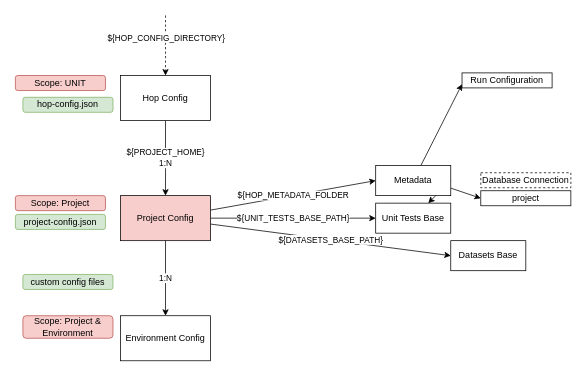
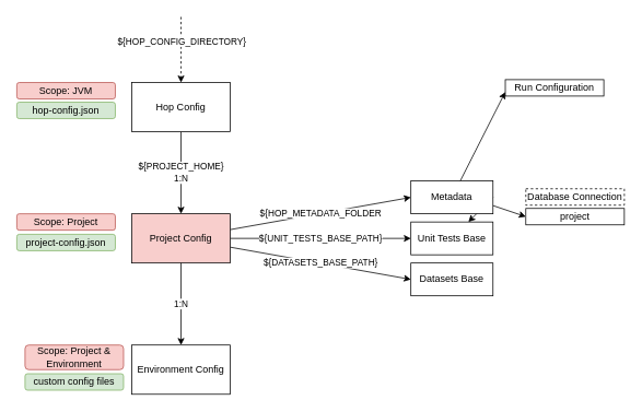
  <mxCell id="0" />
  <mxCell id="1" parent="0" />
  <mxCell id="2" value="${HOP_METADATA_FOLDER" style="rounded=0;orthogonalLoop=1;jettySize=auto;html=1;entryX=0;entryY=0.5;entryDx=0;entryDy=0;" edge="1" parent="1" source="5" target="16"><mxGeometry relative="1" as="geometry" /></mxCell>
  <mxCell id="3" value="${DATASETS_BASE_PATH}" style="edgeStyle=none;rounded=0;orthogonalLoop=1;jettySize=auto;html=1;entryX=0;entryY=0.5;entryDx=0;entryDy=0;" edge="1" parent="1" source="5" target="18"><mxGeometry relative="1" as="geometry" /></mxCell>
  <mxCell id="4" value="${UNIT_TESTS_BASE_PATH}" style="edgeStyle=none;rounded=0;orthogonalLoop=1;jettySize=auto;html=1;entryX=0;entryY=0.5;entryDx=0;entryDy=0;" edge="1" parent="1" source="5" target="17"><mxGeometry relative="1" as="geometry" /></mxCell>
  <mxCell id="5" value="Project Config" style="rounded=0;whiteSpace=wrap;html=1;fillColor=#f8cecc;" vertex="1" parent="1"><mxGeometry x="160" y="260" width="120" height="60" as="geometry" /></mxCell>
  <mxCell id="6" value="${PROJECT_HOME}&lt;br&gt;1:N" style="endArrow=classic;html=1;entryX=0.5;entryY=0;entryDx=0;entryDy=0;" edge="1" parent="1" target="5"><mxGeometry width="50" height="50" relative="1" as="geometry"><mxPoint x="220" y="160" as="sourcePoint" /><mxPoint x="30" y="250" as="targetPoint" /></mxGeometry></mxCell>
  <mxCell id="7" value="1:N" style="rounded=0;orthogonalLoop=1;jettySize=auto;html=1;exitX=0.5;exitY=1;exitDx=0;exitDy=0;" edge="1" parent="1" source="5" target="21"><mxGeometry relative="1" as="geometry" /></mxCell>
  <mxCell id="8" value="Hop Config" style="rounded=0;whiteSpace=wrap;html=1;" vertex="1" parent="1"><mxGeometry x="160" y="100" width="120" height="60" as="geometry" /></mxCell>
  <mxCell id="9" value="" style="endArrow=classic;html=1;entryX=0.5;entryY=0;entryDx=0;entryDy=0;dashed=1;" edge="1" parent="1" target="8"><mxGeometry width="50" height="50" relative="1" as="geometry"><mxPoint x="220" y="20" as="sourcePoint" /><mxPoint x="260" y="40" as="targetPoint" /></mxGeometry></mxCell>
  <mxCell id="10" value="${HOP_CONFIG_DIRECTORY}" style="edgeLabel;html=1;align=center;verticalAlign=middle;resizable=0;points=[];" vertex="1" connectable="0" parent="9"><mxGeometry x="-0.275" relative="1" as="geometry"><mxPoint as="offset" /></mxGeometry></mxCell>
- <mxCell id="11" value="Scope: UNIT" style="rounded=1;whiteSpace=wrap;html=1;fillColor=#f8cecc;strokeColor=#b85450;" vertex="1" parent="1"><mxGeometry x="20" y="100" width="120" height="20" as="geometry" /></mxCell>
+ <mxCell id="11" value="Scope: JVM" style="rounded=1;whiteSpace=wrap;html=1;fillColor=#f8cecc;strokeColor=#b85450;" vertex="1" parent="1"><mxGeometry x="20" y="100" width="120" height="20" as="geometry" /></mxCell>
  <mxCell id="12" value="Scope: Project" style="rounded=1;whiteSpace=wrap;html=1;fillColor=#f8cecc;strokeColor=#b85450;" vertex="1" parent="1"><mxGeometry x="20" y="260" width="120" height="20" as="geometry" /></mxCell>
  <mxCell id="13" style="edgeStyle=none;rounded=0;orthogonalLoop=1;jettySize=auto;html=1;entryX=0;entryY=0.75;entryDx=0;entryDy=0;" edge="1" parent="1" source="16" target="24"><mxGeometry relative="1" as="geometry" /></mxCell>
  <mxCell id="14" style="edgeStyle=none;rounded=0;orthogonalLoop=1;jettySize=auto;html=1;exitX=1;exitY=0.5;exitDx=0;exitDy=0;" edge="1" parent="1" source="16" target="17"><mxGeometry relative="1" as="geometry" /></mxCell>
  <mxCell id="15" style="edgeStyle=none;rounded=0;orthogonalLoop=1;jettySize=auto;html=1;exitX=1;exitY=0.75;exitDx=0;exitDy=0;entryX=0;entryY=0.5;entryDx=0;entryDy=0;" edge="1" parent="1" source="16" target="26"><mxGeometry relative="1" as="geometry" /></mxCell>
  <mxCell id="16" value="Metadata" style="rounded=0;whiteSpace=wrap;html=1;" vertex="1" parent="1"><mxGeometry x="500" y="220" width="100" height="40" as="geometry" /></mxCell>
  <mxCell id="17" value="Unit Tests Base" style="rounded=0;whiteSpace=wrap;html=1;" vertex="1" parent="1"><mxGeometry x="500" y="270" width="100" height="40" as="geometry" /></mxCell>
- <mxCell id="18" value="Datasets Base" style="rounded=0;whiteSpace=wrap;html=1;" vertex="1" parent="1"><mxGeometry x="600" y="320" width="100" height="40" as="geometry" /></mxCell>
- <mxCell id="19" value="hop-config.json" style="rounded=1;whiteSpace=wrap;html=1;fillColor=#d5e8d4;strokeColor=#82b366;" vertex="1" parent="1"><mxGeometry x="30" y="129" width="120" height="20" as="geometry" /></mxCell>
+ <mxCell id="18" value="Datasets Base" style="rounded=0;whiteSpace=wrap;html=1;" vertex="1" parent="1"><mxGeometry x="500" y="320" width="100" height="40" as="geometry" /></mxCell>
+ <mxCell id="19" value="hop-config.json" style="rounded=1;whiteSpace=wrap;html=1;fillColor=#d5e8d4;strokeColor=#82b366;" vertex="1" parent="1"><mxGeometry x="20" y="124" width="120" height="20" as="geometry" /></mxCell>
  <mxCell id="20" value="project-config.json" style="rounded=1;whiteSpace=wrap;html=1;fillColor=#d5e8d4;strokeColor=#82b366;" vertex="1" parent="1"><mxGeometry x="20" y="285" width="120" height="20" as="geometry" /></mxCell>
  <mxCell id="21" value="Environment Config" style="rounded=0;whiteSpace=wrap;html=1;" vertex="1" parent="1"><mxGeometry x="160" y="420" width="120" height="60" as="geometry" /></mxCell>
  <mxCell id="22" value="Scope: Project &amp;amp; Environment" style="rounded=1;whiteSpace=wrap;html=1;fillColor=#f8cecc;strokeColor=#b85450;" vertex="1" parent="1"><mxGeometry x="30" y="420" width="120" height="30" as="geometry" /></mxCell>
- <mxCell id="23" value="custom config files" style="rounded=1;whiteSpace=wrap;html=1;fillColor=#d5e8d4;strokeColor=#82b366;" vertex="1" parent="1"><mxGeometry x="30" y="365" width="120" height="20" as="geometry" /></mxCell>
+ <mxCell id="23" value="custom config files" style="rounded=1;whiteSpace=wrap;html=1;fillColor=#d5e8d4;strokeColor=#82b366;" vertex="1" parent="1"><mxGeometry x="30" y="455" width="120" height="20" as="geometry" /></mxCell>
  <mxCell id="24" value="Run Configuration" style="rounded=0;whiteSpace=wrap;html=1;" vertex="1" parent="1"><mxGeometry x="615" y="96.5" width="120" height="20" as="geometry" /></mxCell>
  <mxCell id="25" value="Database Connection" style="rounded=0;whiteSpace=wrap;html=1;dashed=1;" vertex="1" parent="1"><mxGeometry x="640" y="229.5" width="120" height="20" as="geometry" /></mxCell>
  <mxCell id="26" value="project" style="rounded=0;whiteSpace=wrap;html=1;" vertex="1" parent="1"><mxGeometry x="640" y="253.5" width="120" height="20" as="geometry" /></mxCell>
